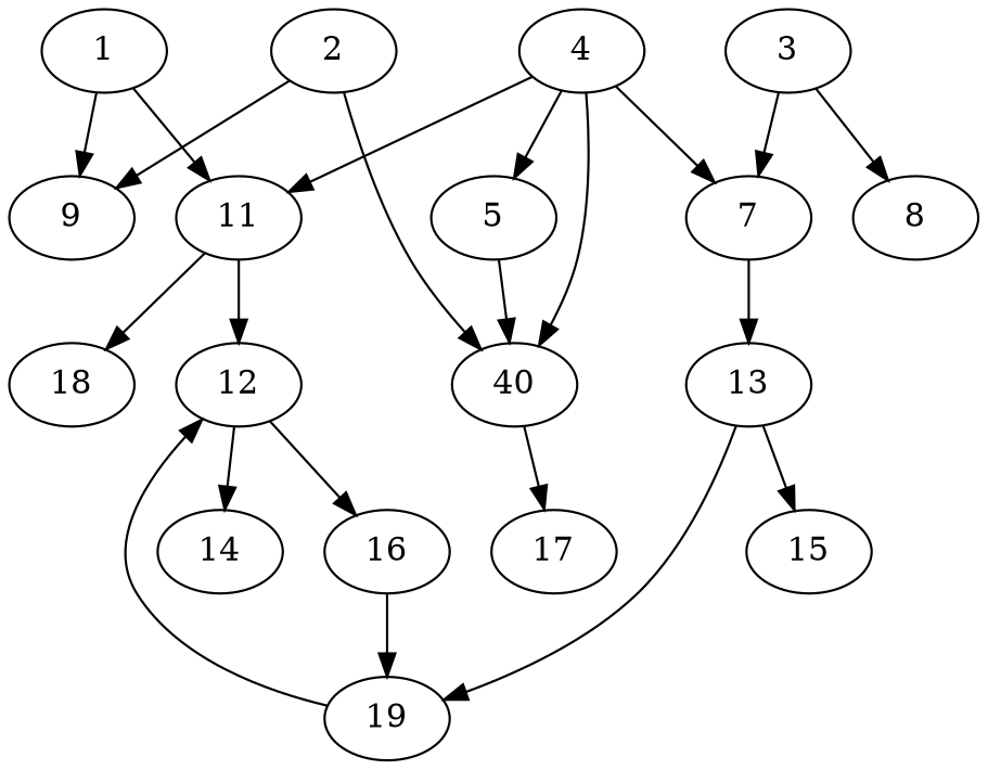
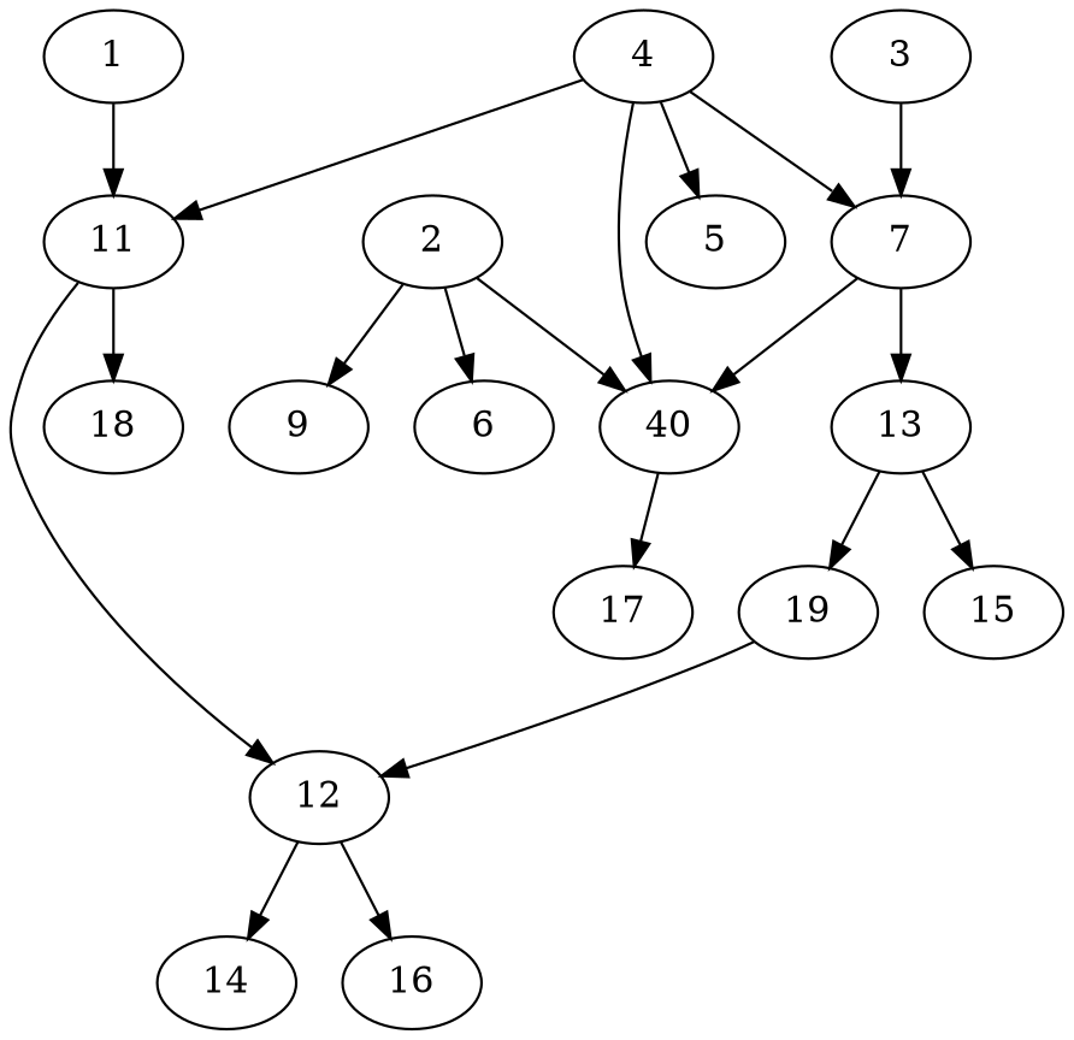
  digraph {
    1 [alpha=42.02]
    9 [alpha=49.49]
    11 [alpha=23.79]
    12 [alpha=26.63]
    18 [alpha=25.16]
    14 [alpha=48.48]
    16 [alpha=22.37]
    2 [alpha=49.64]
+   6 [alpha=25.73]
    n10 [alpha=39.65 label=40]
    17 [alpha=40.92]
    3 [alpha=20.44]
    7 [alpha=42.12]
-   8 [alpha=34.58]
    13 [alpha=33.03]
    19 [alpha=35.71]
    15 [alpha=31.06]
    4 [alpha=45.82]
    5 [alpha=29.72]
-   1 -> 9
    1 -> 11
    11 -> 12
    11 -> 18
    12 -> 14
    12 -> 16
-   16 -> 19
    2 -> 9
+   2 -> 6
    2 -> n10
    n10 -> 17
    3 -> 7
-   3 -> 8
-   5 -> n10
+   7 -> n10
    7 -> 13
    13 -> 19
    13 -> 15
    19 -> 12
    4 -> 11
    4 -> n10
    4 -> 7
    4 -> 5
  }
